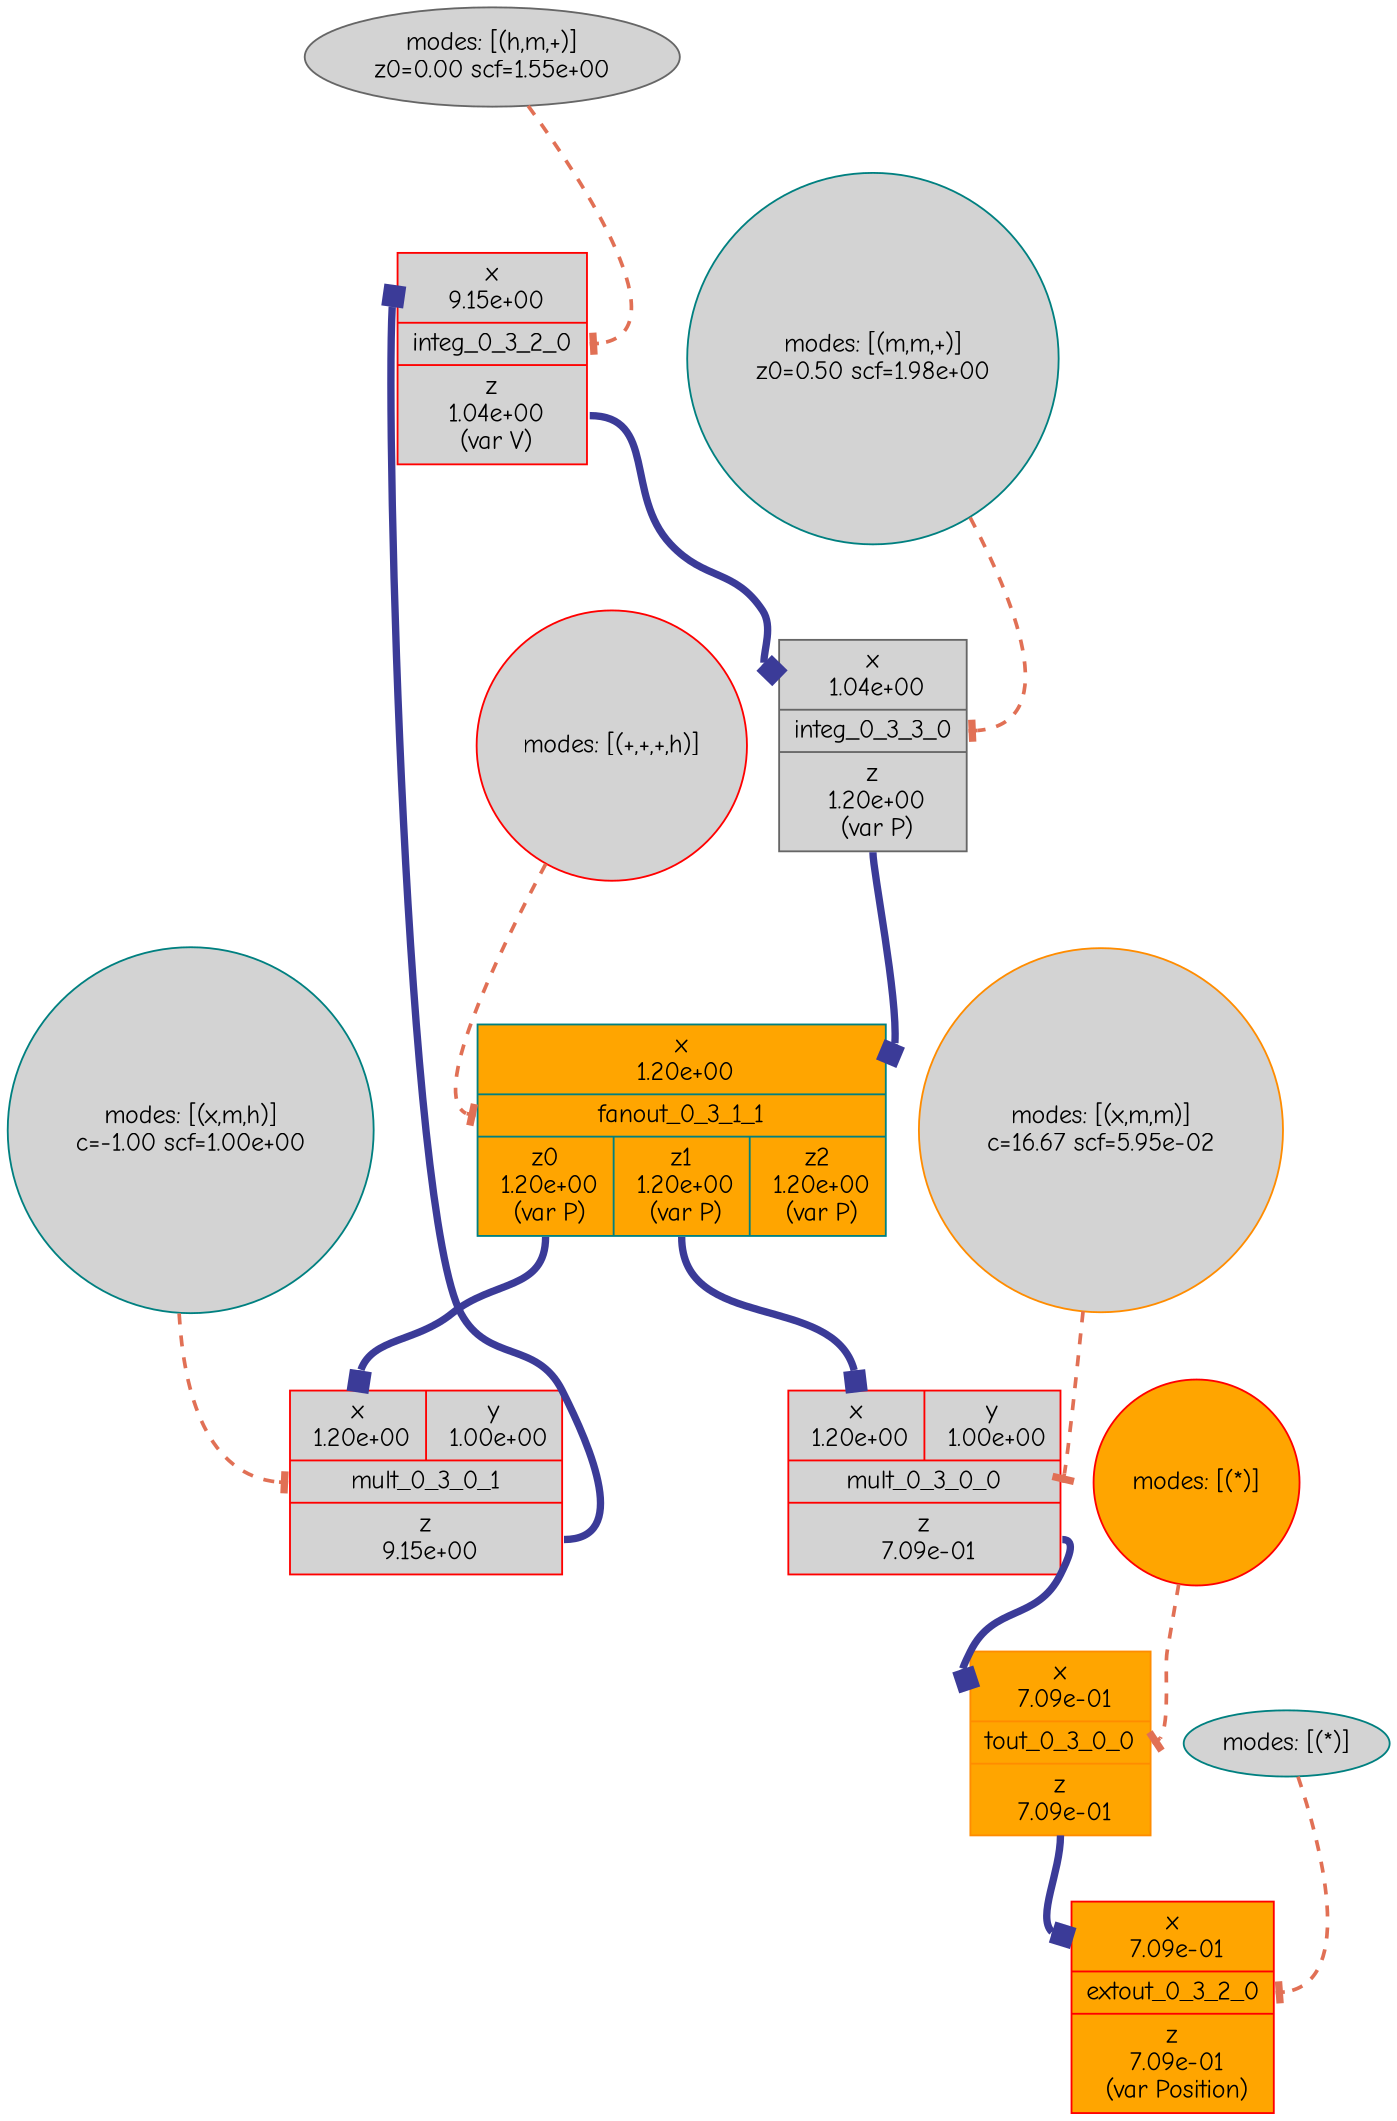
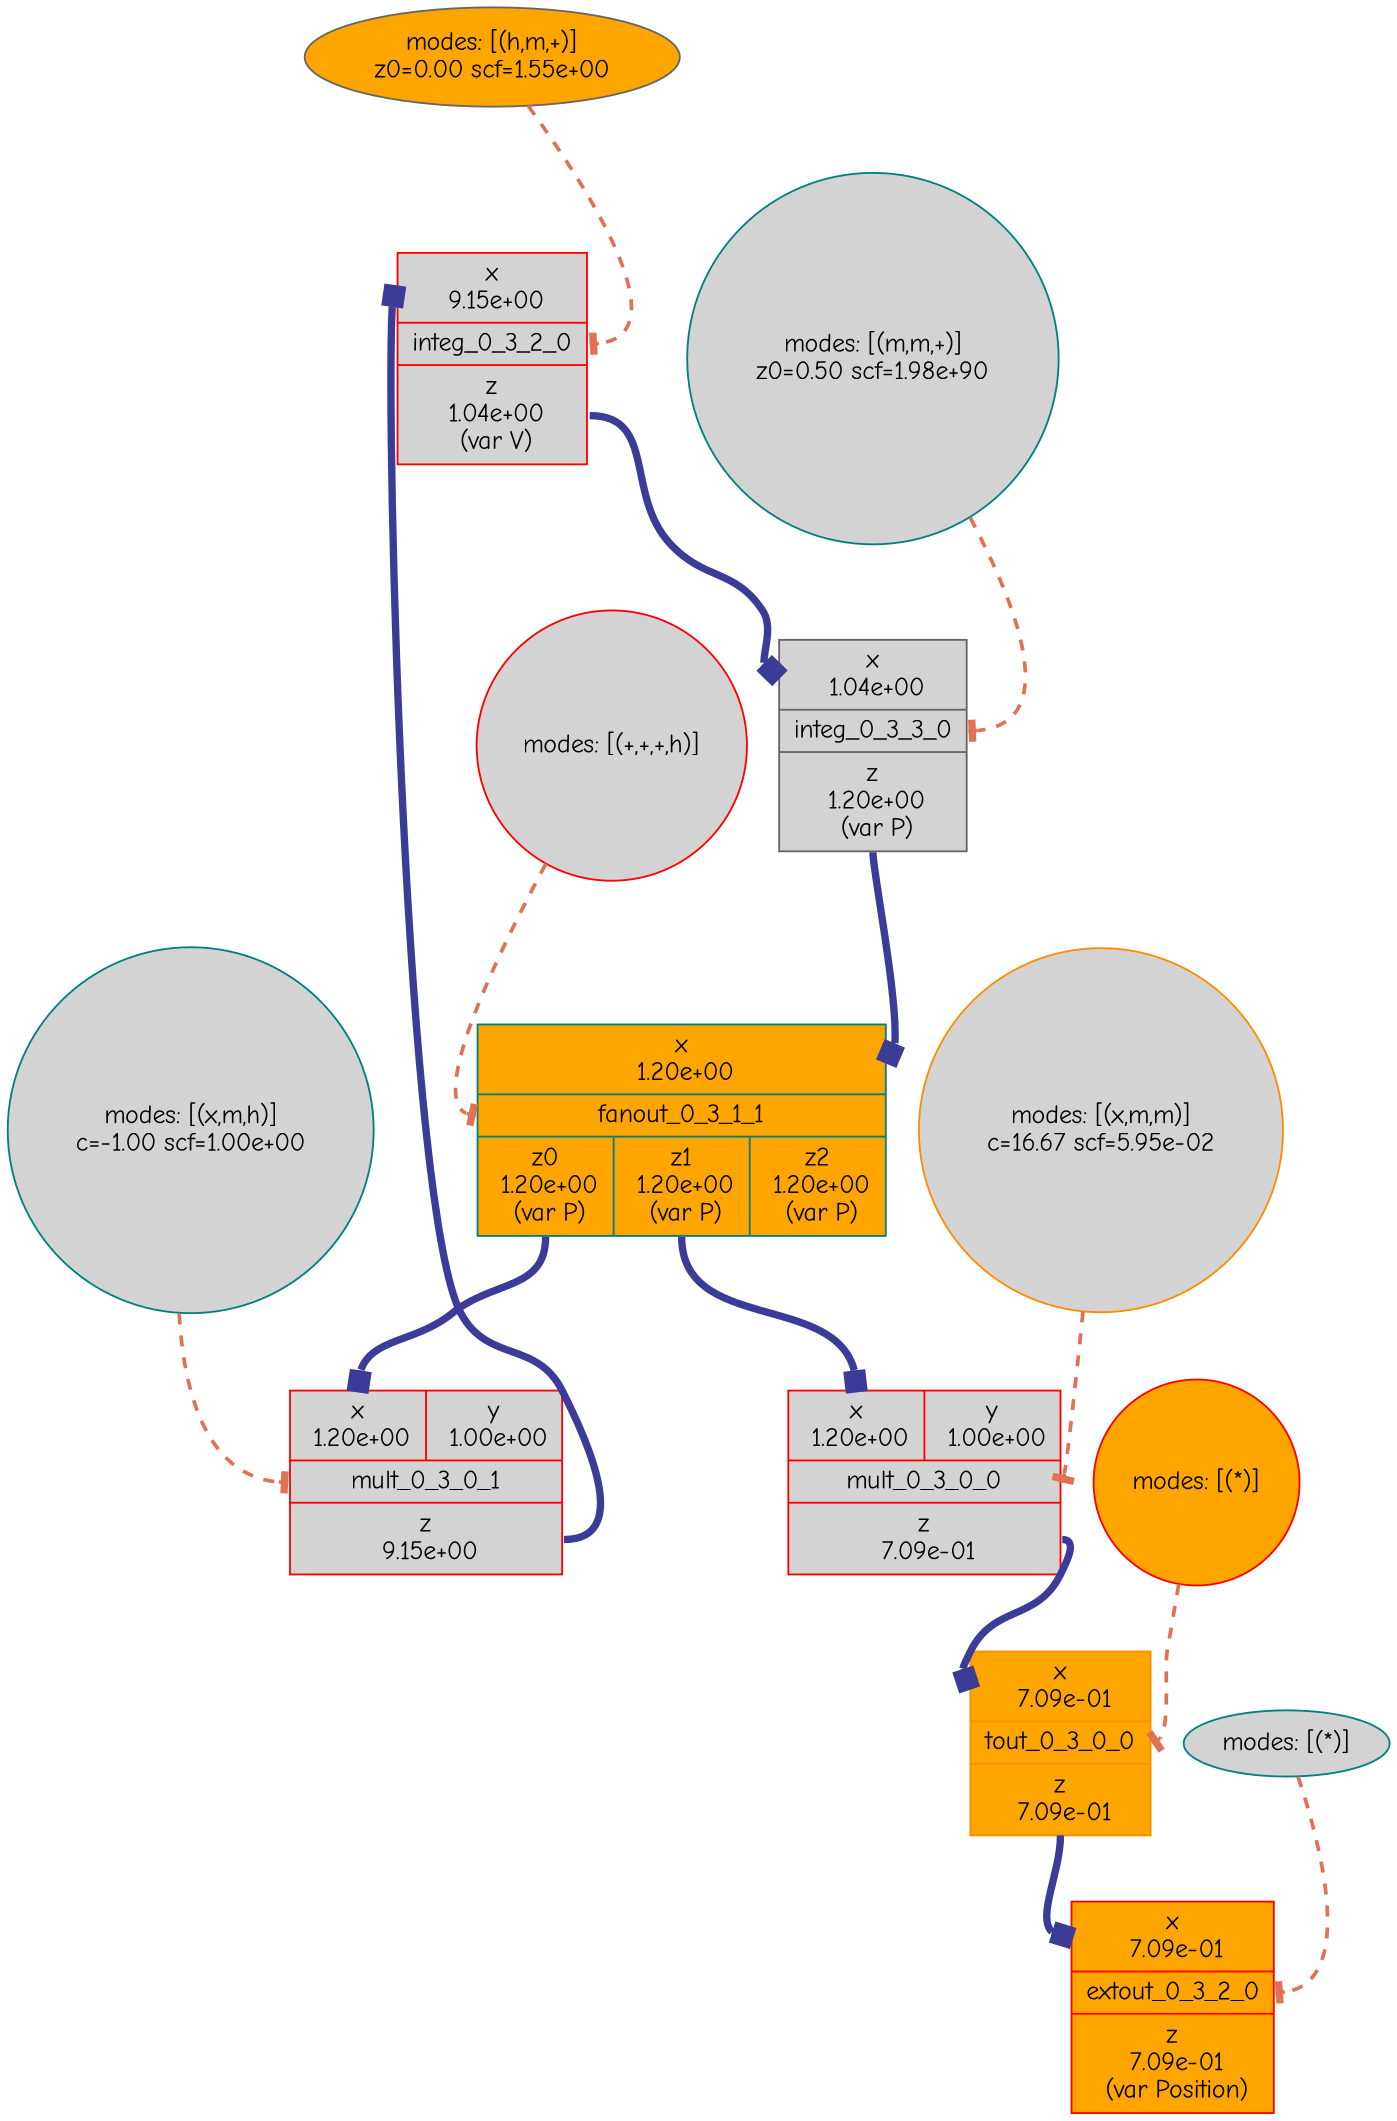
  digraph {
    fontname="Comic Neue"
    shape=record
    splines=true
    node [color=red fillcolor=lightgrey fontname="Comic Neue" shape=record style=filled]
    edge [arrowhead=box arrowtail=normal color="#3B3B98" fontname="Comic Neue" headport=x penwidth=4]
    n1 [label="{{<x> x\n 9.15e+00} |<block> integ_0_3_2_0| {<z> z\n 1.04e+00\n (var V)}}"]
    n2 [color=gray40 label="{{<x> x\n 1.04e+00} |<block> integ_0_3_3_0| {<z> z\n 1.20e+00\n (var P)}}"]
    n3 [color=teal fillcolor=orange label="{{<x> x\n 1.20e+00} |<block> fanout_0_3_1_1| {<z0> z0\n 1.20e+00\n (var P)|<z1> z1\n 1.20e+00\n (var P)|<z2> z2\n 1.20e+00\n (var P)}}"]
-   n4 [color=gray40 label="\modes: [(h,m,+)]\nz0=0.00 scf=1.55e+00" shape=ellipse]
+   n4 [color=gray40 fillcolor=orange label="\modes: [(h,m,+)]\nz0=0.00 scf=1.55e+00" shape=ellipse]
    n5 [label="{{<x> x\n 1.20e+00|<y> y\n 1.00e+00} |<block> mult_0_3_0_1| {<z> z\n 9.15e+00}}"]
    n6 [label="{{<x> x\n 1.20e+00|<y> y\n 1.00e+00} |<block> mult_0_3_0_0| {<z> z\n 7.09e-01}}"]
-   n7 [color=teal label="\modes: [(m,m,+)]\nz0=0.50 scf=1.98e+00" shape=circle]
+   n7 [color=teal label="\modes: [(m,m,+)]\nz0=0.50 scf=1.98e+90" shape=circle]
    n8 [color=teal label="\modes: [(x,m,h)]\nc=-1.00 scf=1.00e+00" shape=circle]
    n9 [color=darkorange fillcolor=orange label="{{<x> x\n 7.09e-01} |<block> tout_0_3_0_0| {<z> z\n 7.09e-01}}"]
    n10 [fillcolor=orange label="{{<x> x\n 7.09e-01} |<block> extout_0_3_2_0| {<z> z\n 7.09e-01\n (var Position)}}"]
    n11 [color=darkorange label="\modes: [(x,m,m)]\nc=16.67 scf=5.95e-02" shape=circle]
    n12 [color=teal label="\modes: [(*)]" shape=ellipse]
    n13 [label="\modes: [(+,+,+,h)]" shape=circle]
    n14 [fillcolor=orange label="\modes: [(*)]" shape=circle]
    n1 -> n2 [tailport=z]
    n2 -> n3 [tailport=z]
    n3 -> n5 [tailport=z0]
    n3 -> n6 [tailport=z1]
    n4 -> n1 [arrowhead=tee color="#e17055" headport=block penwidth=2 style=dashed]
    n5 -> n1 [tailport=z]
    n6 -> n9 [tailport=z]
    n7 -> n2 [arrowhead=tee color="#e17055" headport=block penwidth=2 style=dashed]
    n8 -> n5 [arrowhead=tee color="#e17055" headport=block penwidth=2 style=dashed]
    n9 -> n10 [tailport=z]
    n11 -> n6 [arrowhead=tee color="#e17055" headport=block penwidth=2 style=dashed]
    n12 -> n10 [arrowhead=tee color="#e17055" headport=block penwidth=2 style=dashed]
    n13 -> n3 [arrowhead=tee color="#e17055" headport=block penwidth=2 style=dashed]
    n14 -> n9 [arrowhead=tee color="#e17055" headport=block penwidth=2 style=dashed]
  }
